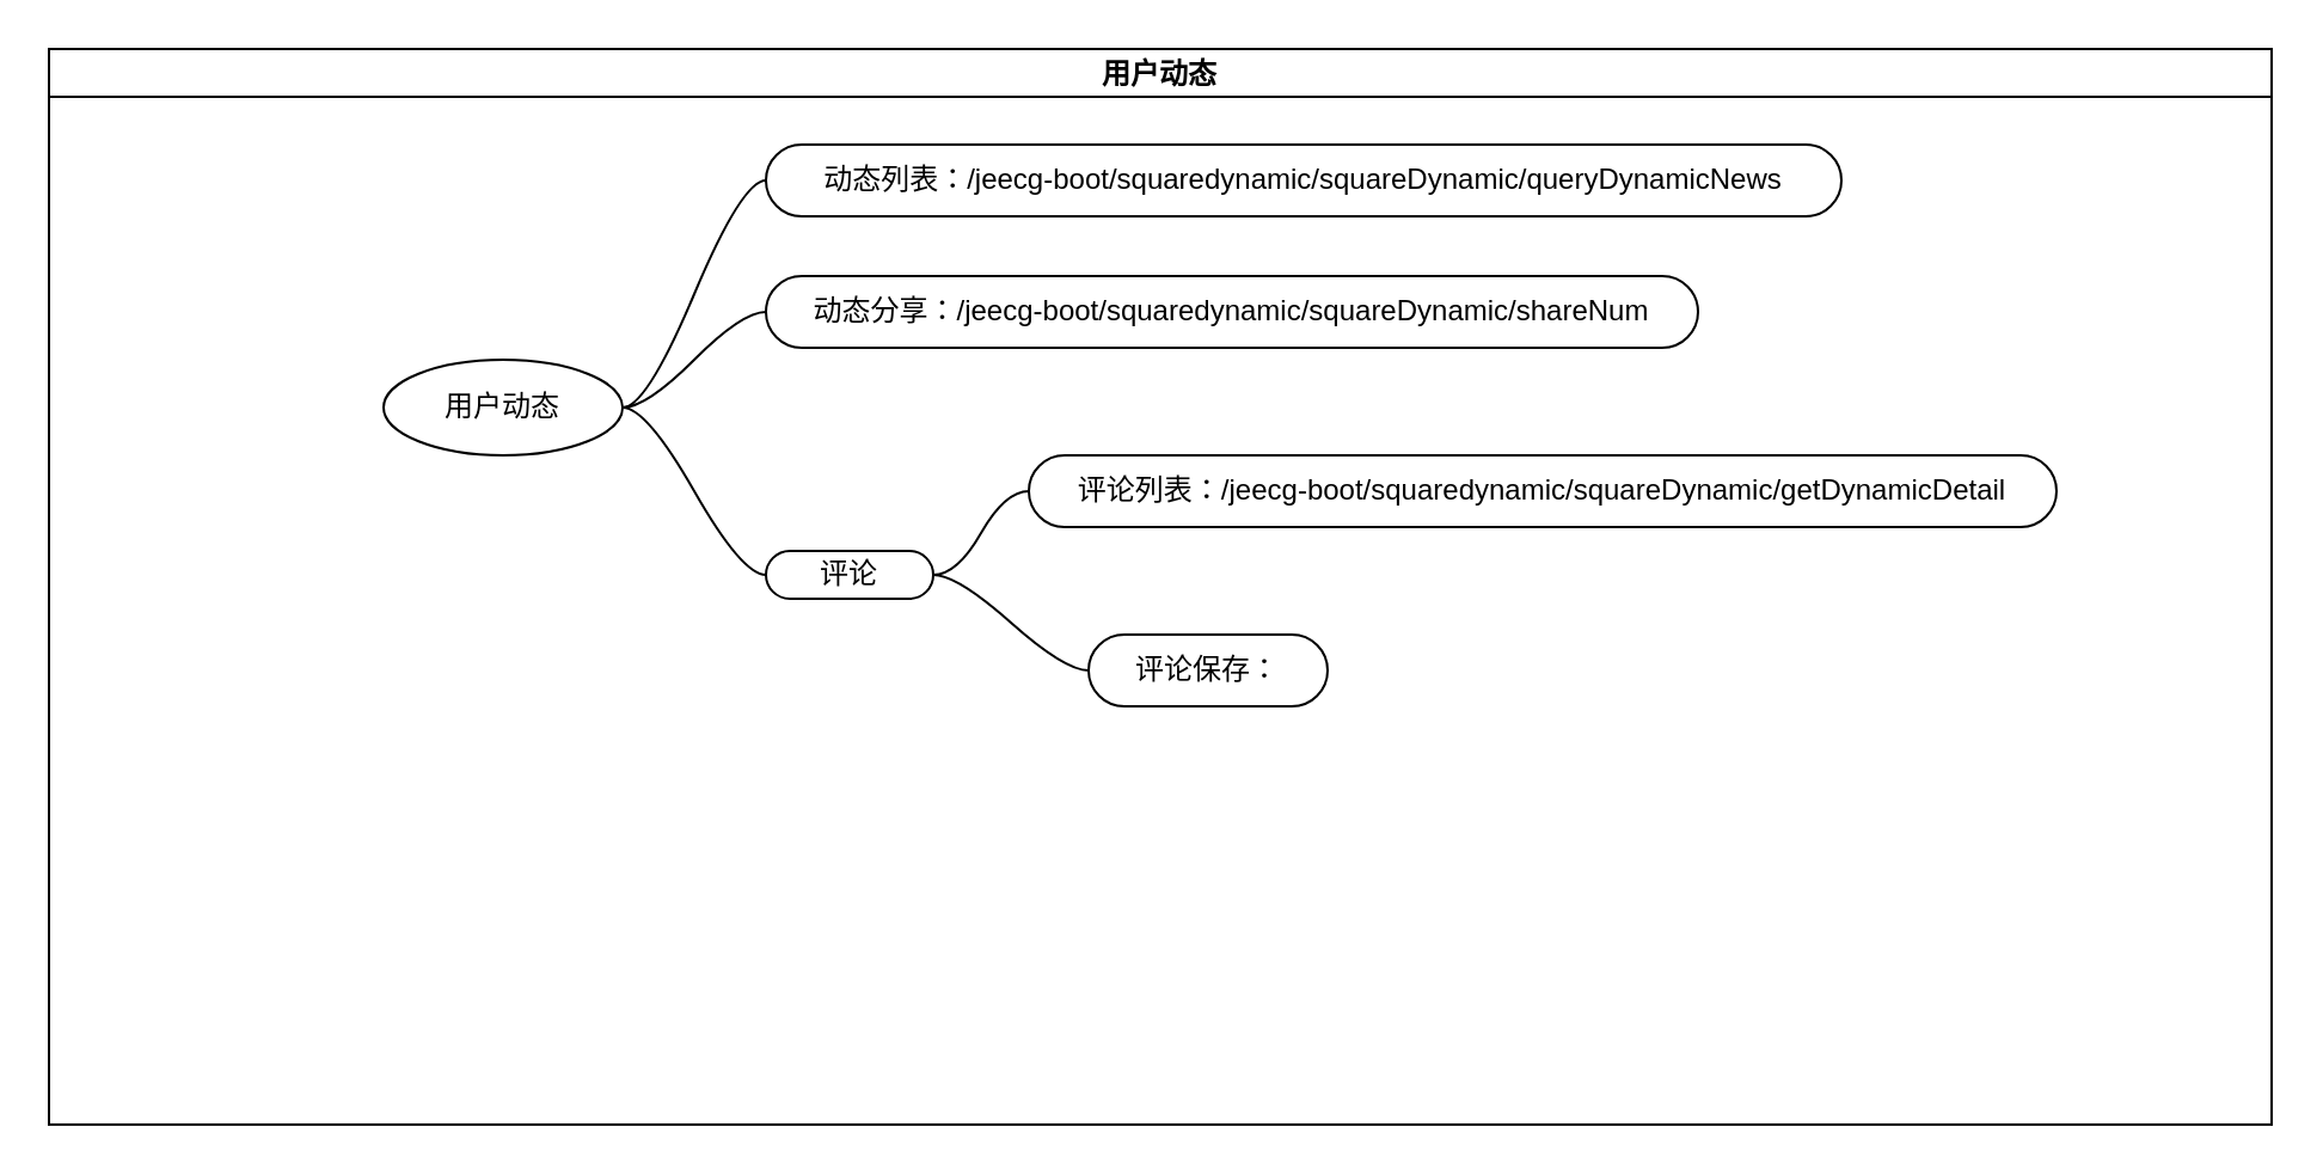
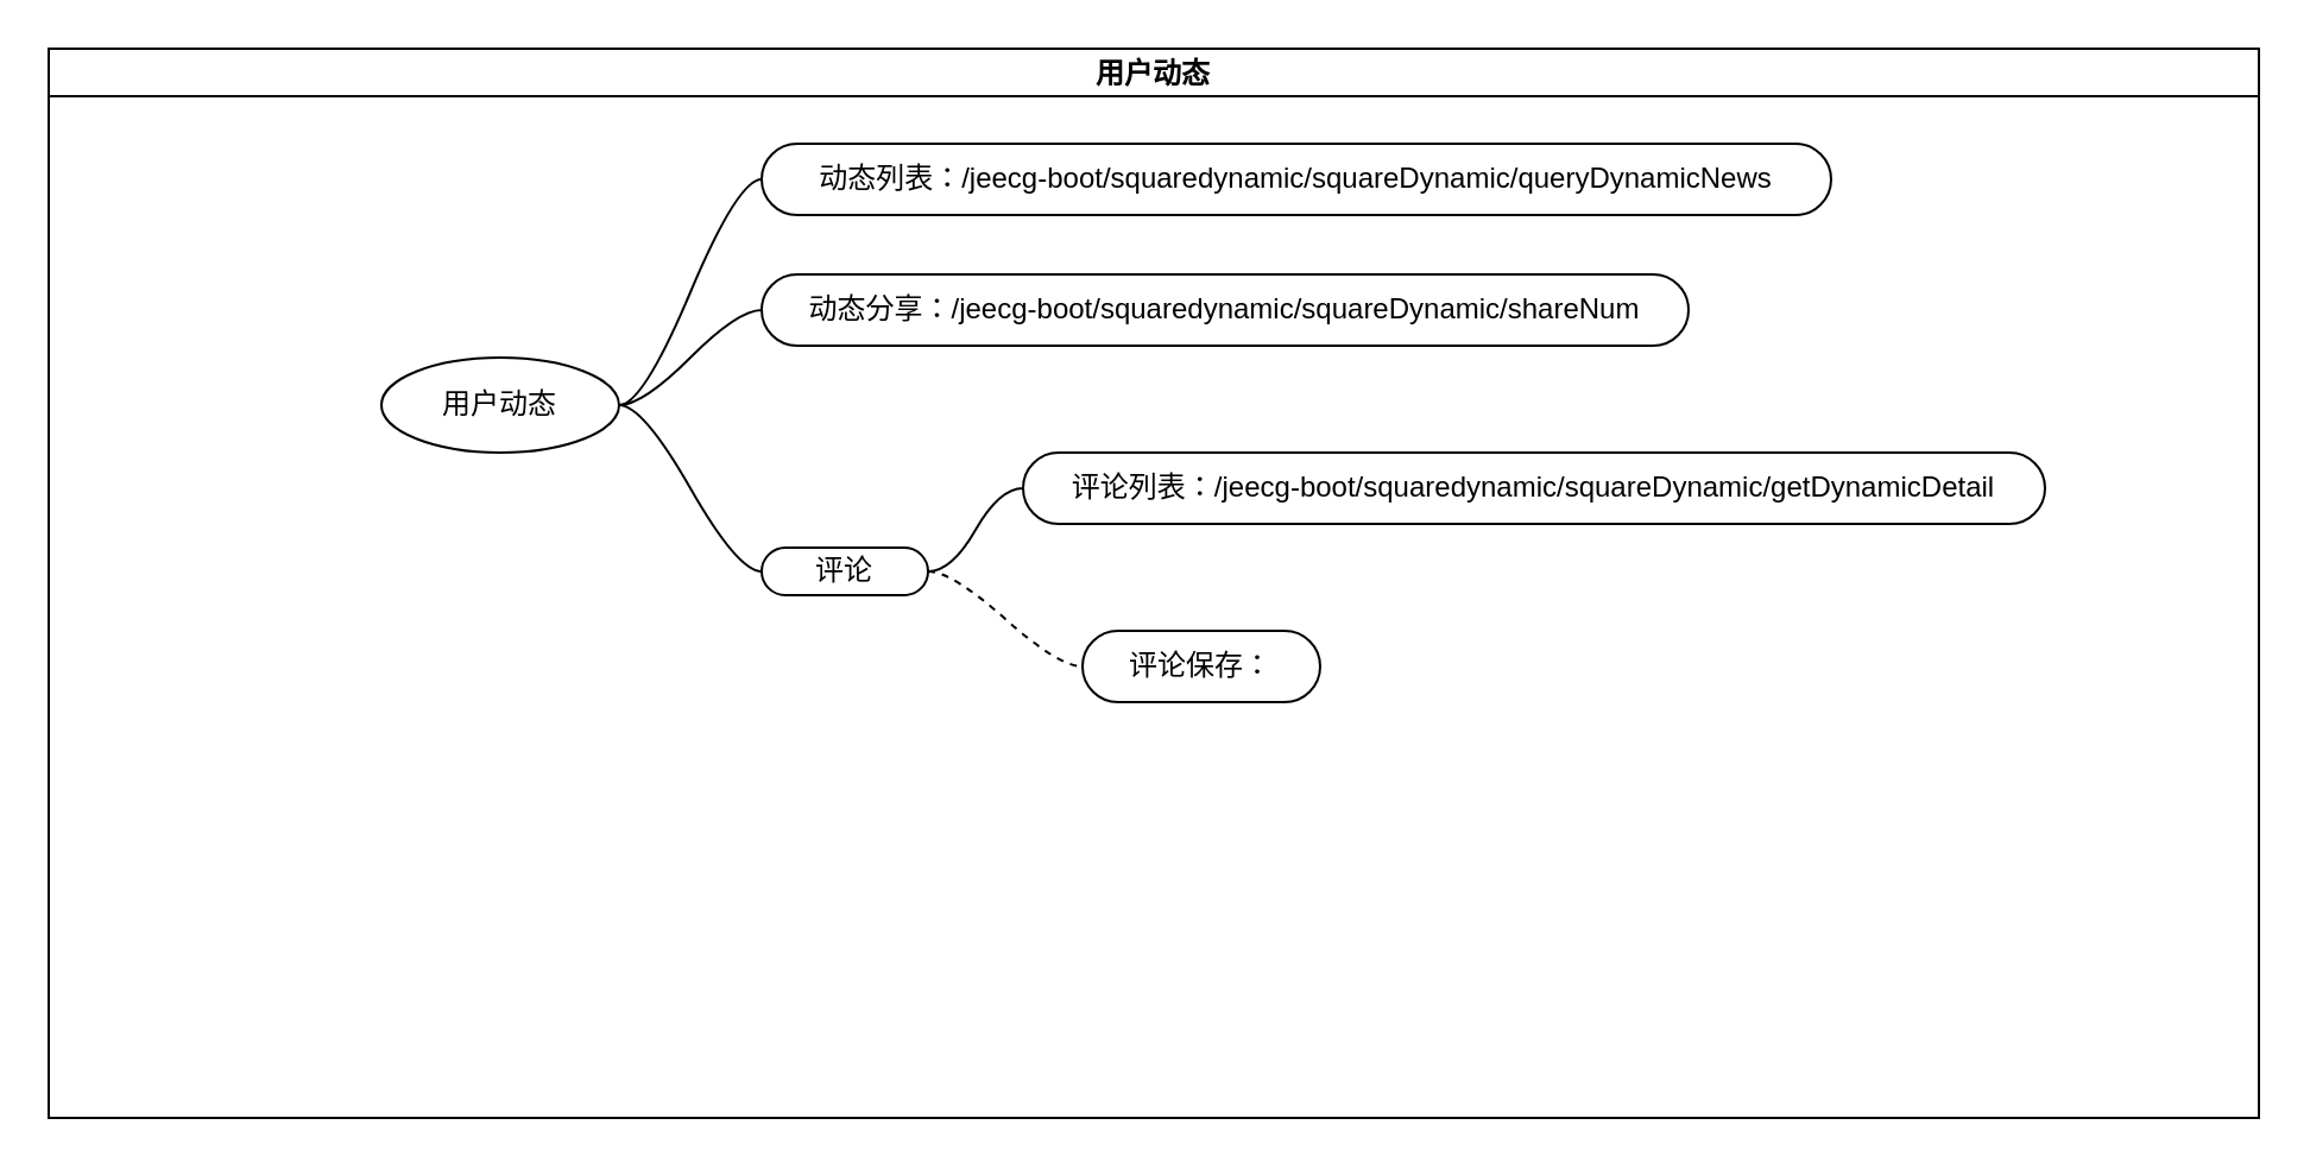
  <mxCell id="0" />
  <mxCell id="1" parent="0" />
  <mxCell id="2" value="用户动态" style="swimlane;startSize=20;horizontal=1;containerType=tree;" vertex="1" parent="1"><mxGeometry x="20" y="20" width="930" height="450" as="geometry" /></mxCell>
  <mxCell id="3" value="" style="edgeStyle=entityRelationEdgeStyle;startArrow=none;endArrow=none;segment=10;curved=1;rounded=0;" edge="1" parent="2" source="5" target="4"><mxGeometry relative="1" as="geometry" /></mxCell>
  <mxCell id="4" value="动态列表：/jeecg-boot/squaredynamic/squareDynamic/queryDynamicNews" style="whiteSpace=wrap;html=1;rounded=1;arcSize=50;align=center;verticalAlign=middle;strokeWidth=1;autosize=1;spacing=4;treeFolding=1;treeMoving=1;newEdgeStyle={&quot;edgeStyle&quot;:&quot;entityRelationEdgeStyle&quot;,&quot;startArrow&quot;:&quot;none&quot;,&quot;endArrow&quot;:&quot;none&quot;,&quot;segment&quot;:10,&quot;curved&quot;:1};" vertex="1" parent="2"><mxGeometry x="300" y="40" width="450" height="30" as="geometry" /></mxCell>
  <mxCell id="5" value="用户动态" style="ellipse;whiteSpace=wrap;html=1;align=center;treeFolding=1;treeMoving=1;newEdgeStyle={&quot;edgeStyle&quot;:&quot;entityRelationEdgeStyle&quot;,&quot;startArrow&quot;:&quot;none&quot;,&quot;endArrow&quot;:&quot;none&quot;,&quot;segment&quot;:10,&quot;curved&quot;:1};" vertex="1" parent="2"><mxGeometry x="140" y="130" width="100" height="40" as="geometry" /></mxCell>
  <mxCell id="6" value="动态分享：/jeecg-boot/squaredynamic/squareDynamic/shareNum" style="whiteSpace=wrap;html=1;rounded=1;arcSize=50;align=center;verticalAlign=middle;strokeWidth=1;autosize=1;spacing=4;treeFolding=1;treeMoving=1;newEdgeStyle={&quot;edgeStyle&quot;:&quot;entityRelationEdgeStyle&quot;,&quot;startArrow&quot;:&quot;none&quot;,&quot;endArrow&quot;:&quot;none&quot;,&quot;segment&quot;:10,&quot;curved&quot;:1};" vertex="1" parent="2"><mxGeometry x="300" y="95" width="390" height="30" as="geometry" /></mxCell>
  <mxCell id="7" value="" style="edgeStyle=entityRelationEdgeStyle;startArrow=none;endArrow=none;segment=10;curved=1;rounded=0;" edge="1" parent="2" source="5" target="6"><mxGeometry relative="1" as="geometry"><mxPoint x="260" y="80" as="sourcePoint" /><mxPoint x="320" y="50" as="targetPoint" /></mxGeometry></mxCell>
  <mxCell id="8" value="评论" style="whiteSpace=wrap;html=1;rounded=1;arcSize=50;align=center;verticalAlign=middle;strokeWidth=1;autosize=1;spacing=4;treeFolding=1;treeMoving=1;newEdgeStyle={&quot;edgeStyle&quot;:&quot;entityRelationEdgeStyle&quot;,&quot;startArrow&quot;:&quot;none&quot;,&quot;endArrow&quot;:&quot;none&quot;,&quot;segment&quot;:10,&quot;curved&quot;:1};" vertex="1" parent="2"><mxGeometry x="300" y="210" width="70" height="20" as="geometry" /></mxCell>
  <mxCell id="9" value="" style="edgeStyle=entityRelationEdgeStyle;startArrow=none;endArrow=none;segment=10;curved=1;rounded=0;" edge="1" parent="2" source="5" target="8"><mxGeometry relative="1" as="geometry"><mxPoint x="260" y="80" as="sourcePoint" /><mxPoint x="320" y="110" as="targetPoint" /></mxGeometry></mxCell>
  <mxCell id="10" value="" style="edgeStyle=entityRelationEdgeStyle;startArrow=none;endArrow=none;segment=10;curved=1;rounded=0;" edge="1" target="11" source="8" parent="2"><mxGeometry relative="1" as="geometry"><mxPoint x="480" y="200" as="sourcePoint" /><mxPoint x="320" y="110" as="targetPoint" /></mxGeometry></mxCell>
  <mxCell id="11" value="评论列表：/jeecg-boot/squaredynamic/squareDynamic/getDynamicDetail" style="whiteSpace=wrap;html=1;rounded=1;arcSize=50;align=center;verticalAlign=middle;strokeWidth=1;autosize=1;spacing=4;treeFolding=1;treeMoving=1;newEdgeStyle={&quot;edgeStyle&quot;:&quot;entityRelationEdgeStyle&quot;,&quot;startArrow&quot;:&quot;none&quot;,&quot;endArrow&quot;:&quot;none&quot;,&quot;segment&quot;:10,&quot;curved&quot;:1};" vertex="1" parent="2"><mxGeometry x="410" y="170" width="430" height="30" as="geometry" /></mxCell>
  <mxCell id="12" value="评论保存：" style="whiteSpace=wrap;html=1;rounded=1;arcSize=50;align=center;verticalAlign=middle;strokeWidth=1;autosize=1;spacing=4;treeFolding=1;treeMoving=1;newEdgeStyle={&quot;edgeStyle&quot;:&quot;entityRelationEdgeStyle&quot;,&quot;startArrow&quot;:&quot;none&quot;,&quot;endArrow&quot;:&quot;none&quot;,&quot;segment&quot;:10,&quot;curved&quot;:1};" vertex="1" parent="2"><mxGeometry x="435" y="245" width="100" height="30" as="geometry" /></mxCell>
- <mxCell id="13" value="" style="edgeStyle=entityRelationEdgeStyle;startArrow=none;endArrow=none;segment=10;curved=1;rounded=0;" edge="1" parent="2" source="8" target="12"><mxGeometry relative="1" as="geometry"><mxPoint x="395" y="160" as="sourcePoint" /><mxPoint x="440" y="160" as="targetPoint" /></mxGeometry></mxCell>
+ <mxCell id="13" value="" style="edgeStyle=entityRelationEdgeStyle;startArrow=none;endArrow=none;segment=10;curved=1;rounded=0;dashed=1;" edge="1" parent="2" source="8" target="12"><mxGeometry relative="1" as="geometry"><mxPoint x="395" y="160" as="sourcePoint" /><mxPoint x="440" y="160" as="targetPoint" /></mxGeometry></mxCell>
